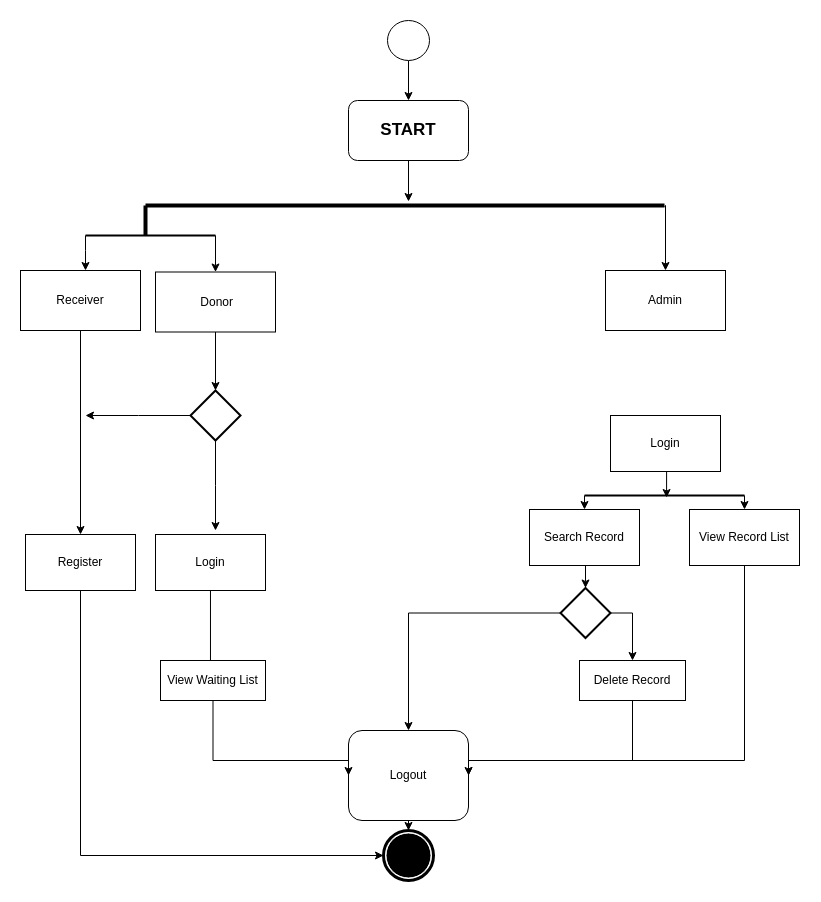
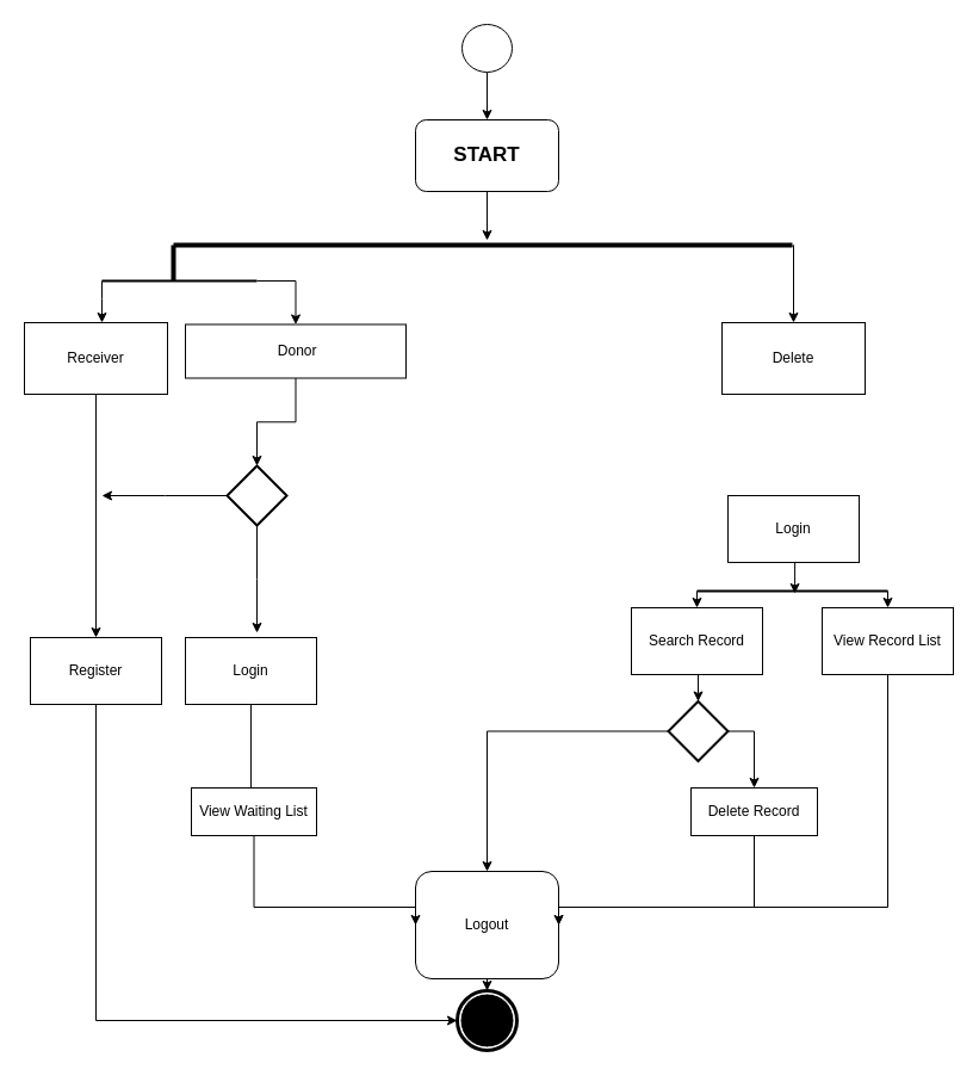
  <mxCell id="0" />
  <mxCell id="1" parent="0" />
  <mxCell id="2" style="edgeStyle=orthogonalEdgeStyle;rounded=0;orthogonalLoop=1;jettySize=auto;html=1;" edge="1" parent="1" source="3" target="5"><mxGeometry relative="1" as="geometry" /></mxCell>
  <mxCell id="3" value="" style="shape=mxgraph.bpmn.shape;html=1;verticalLabelPosition=bottom;labelBackgroundColor=#ffffff;verticalAlign=top;align=center;perimeter=ellipsePerimeter;outlineConnect=0;outline=standard;symbol=general;" vertex="1" parent="1"><mxGeometry x="387" y="20" width="42" height="40" as="geometry" /></mxCell>
  <mxCell id="4" style="edgeStyle=orthogonalEdgeStyle;rounded=0;orthogonalLoop=1;jettySize=auto;html=1;entryX=0.506;entryY=0.125;entryDx=0;entryDy=0;entryPerimeter=0;" edge="1" parent="1" source="5"><mxGeometry relative="1" as="geometry"><mxPoint x="408" y="201" as="targetPoint" /></mxGeometry></mxCell>
  <mxCell id="5" value="&lt;font style=&quot;font-size: 17px&quot;&gt;&lt;b&gt;START&lt;/b&gt;&lt;/font&gt;" style="rounded=1;whiteSpace=wrap;html=1;" vertex="1" parent="1"><mxGeometry x="348" y="100" width="120" height="60" as="geometry" /></mxCell>
  <mxCell id="6" style="edgeStyle=orthogonalEdgeStyle;rounded=0;orthogonalLoop=1;jettySize=auto;html=1;" edge="1" parent="1" source="7" target="11"><mxGeometry relative="1" as="geometry" /></mxCell>
- <mxCell id="7" value="&amp;nbsp;Donor" style="rounded=0;whiteSpace=wrap;html=1;" vertex="1" parent="1"><mxGeometry x="155" y="271.5" width="120" height="60" as="geometry" /></mxCell>
- <mxCell id="8" value="Admin" style="rounded=0;whiteSpace=wrap;html=1;" vertex="1" parent="1"><mxGeometry x="605" y="270" width="120" height="60" as="geometry" /></mxCell>
+ <mxCell id="7" value="&amp;nbsp;Donor" style="rounded=0;whiteSpace=wrap;html=1;" vertex="1" parent="1"><mxGeometry x="155" y="271.5" width="185" height="45" as="geometry" /></mxCell>
+ <mxCell id="8" value="Delete" style="rounded=0;whiteSpace=wrap;html=1;" vertex="1" parent="1"><mxGeometry x="605" y="270" width="120" height="60" as="geometry" /></mxCell>
  <mxCell id="9" style="edgeStyle=orthogonalEdgeStyle;rounded=0;orthogonalLoop=1;jettySize=auto;html=1;" edge="1" parent="1" source="11"><mxGeometry relative="1" as="geometry"><mxPoint x="215" y="530" as="targetPoint" /></mxGeometry></mxCell>
  <mxCell id="10" style="edgeStyle=orthogonalEdgeStyle;rounded=0;orthogonalLoop=1;jettySize=auto;html=1;" edge="1" parent="1" source="11"><mxGeometry relative="1" as="geometry"><mxPoint x="85" y="415" as="targetPoint" /></mxGeometry></mxCell>
  <mxCell id="11" value="" style="strokeWidth=2;html=1;shape=mxgraph.flowchart.decision;whiteSpace=wrap;" vertex="1" parent="1"><mxGeometry x="190" y="390" width="50" height="50" as="geometry" /></mxCell>
  <mxCell id="12" style="edgeStyle=orthogonalEdgeStyle;rounded=0;orthogonalLoop=1;jettySize=auto;html=1;entryX=0;entryY=0.5;entryDx=0;entryDy=0;" edge="1" parent="1" source="13" target="34"><mxGeometry relative="1" as="geometry"><Array as="points"><mxPoint x="80" y="855" /></Array></mxGeometry></mxCell>
  <mxCell id="13" value="Register" style="rounded=0;whiteSpace=wrap;html=1;" vertex="1" parent="1"><mxGeometry x="25" y="534" width="110" height="56" as="geometry" /></mxCell>
  <mxCell id="14" style="edgeStyle=orthogonalEdgeStyle;rounded=0;orthogonalLoop=1;jettySize=auto;html=1;entryX=0.476;entryY=0.5;entryDx=0;entryDy=0;entryPerimeter=0;" edge="1" parent="1" source="15" target="38"><mxGeometry relative="1" as="geometry" /></mxCell>
  <mxCell id="15" value="Login" style="rounded=0;whiteSpace=wrap;html=1;" vertex="1" parent="1"><mxGeometry x="155" y="534" width="110" height="56" as="geometry" /></mxCell>
  <mxCell id="16" style="edgeStyle=orthogonalEdgeStyle;rounded=0;orthogonalLoop=1;jettySize=auto;html=1;exitX=0.5;exitY=1;exitDx=0;exitDy=0;entryX=0.513;entryY=0.7;entryDx=0;entryDy=0;entryPerimeter=0;" edge="1" parent="1" source="17" target="22"><mxGeometry relative="1" as="geometry" /></mxCell>
  <mxCell id="17" value="Login" style="rounded=0;whiteSpace=wrap;html=1;" vertex="1" parent="1"><mxGeometry x="610" y="415" width="110" height="56" as="geometry" /></mxCell>
  <mxCell id="18" style="edgeStyle=orthogonalEdgeStyle;rounded=0;orthogonalLoop=1;jettySize=auto;html=1;entryX=0.5;entryY=0;entryDx=0;entryDy=0;" edge="1" parent="1" source="19" target="8"><mxGeometry relative="1" as="geometry"><Array as="points"><mxPoint x="665" y="205" /></Array></mxGeometry></mxCell>
  <mxCell id="19" value="" style="line;strokeWidth=4;html=1;perimeter=backbonePerimeter;points=[];outlineConnect=0;" vertex="1" parent="1"><mxGeometry x="145" y="200" width="519" height="10" as="geometry" /></mxCell>
  <mxCell id="20" style="edgeStyle=orthogonalEdgeStyle;rounded=0;orthogonalLoop=1;jettySize=auto;html=1;exitX=0;exitY=0.5;exitDx=0;exitDy=0;exitPerimeter=0;entryX=0.5;entryY=0;entryDx=0;entryDy=0;" edge="1" parent="1" source="22" target="24"><mxGeometry relative="1" as="geometry" /></mxCell>
  <mxCell id="21" style="edgeStyle=orthogonalEdgeStyle;rounded=0;orthogonalLoop=1;jettySize=auto;html=1;exitX=1;exitY=0.5;exitDx=0;exitDy=0;exitPerimeter=0;entryX=0.5;entryY=0;entryDx=0;entryDy=0;" edge="1" parent="1" source="22" target="26"><mxGeometry relative="1" as="geometry" /></mxCell>
  <mxCell id="22" value="" style="line;strokeWidth=2;html=1;" vertex="1" parent="1"><mxGeometry x="584" y="490" width="160" height="10" as="geometry" /></mxCell>
  <mxCell id="23" style="edgeStyle=orthogonalEdgeStyle;rounded=0;orthogonalLoop=1;jettySize=auto;html=1;exitX=0.5;exitY=1;exitDx=0;exitDy=0;entryX=0.5;entryY=0;entryDx=0;entryDy=0;entryPerimeter=0;" edge="1" parent="1" source="24" target="29"><mxGeometry relative="1" as="geometry" /></mxCell>
  <mxCell id="24" value="Search Record" style="rounded=0;whiteSpace=wrap;html=1;" vertex="1" parent="1"><mxGeometry x="529" y="509" width="110" height="56" as="geometry" /></mxCell>
  <mxCell id="25" style="edgeStyle=orthogonalEdgeStyle;rounded=0;orthogonalLoop=1;jettySize=auto;html=1;entryX=1;entryY=0.5;entryDx=0;entryDy=0;" edge="1" parent="1" source="26" target="31"><mxGeometry relative="1" as="geometry"><Array as="points"><mxPoint x="744" y="760" /></Array></mxGeometry></mxCell>
  <mxCell id="26" value="View Record List" style="rounded=0;whiteSpace=wrap;html=1;" vertex="1" parent="1"><mxGeometry x="689" y="509" width="110" height="56" as="geometry" /></mxCell>
  <mxCell id="27" style="edgeStyle=orthogonalEdgeStyle;rounded=0;orthogonalLoop=1;jettySize=auto;html=1;exitX=1;exitY=0.5;exitDx=0;exitDy=0;exitPerimeter=0;entryX=0.5;entryY=0;entryDx=0;entryDy=0;" edge="1" parent="1" source="29" target="36"><mxGeometry relative="1" as="geometry" /></mxCell>
  <mxCell id="28" style="edgeStyle=orthogonalEdgeStyle;rounded=0;orthogonalLoop=1;jettySize=auto;html=1;entryX=0.5;entryY=0;entryDx=0;entryDy=0;" edge="1" parent="1" source="29" target="31"><mxGeometry relative="1" as="geometry" /></mxCell>
  <mxCell id="29" value="" style="strokeWidth=2;html=1;shape=mxgraph.flowchart.decision;whiteSpace=wrap;" vertex="1" parent="1"><mxGeometry x="560" y="587.5" width="50" height="50" as="geometry" /></mxCell>
  <mxCell id="30" style="edgeStyle=orthogonalEdgeStyle;rounded=0;orthogonalLoop=1;jettySize=auto;html=1;entryX=0.5;entryY=0;entryDx=0;entryDy=0;" edge="1" parent="1" source="31" target="34"><mxGeometry relative="1" as="geometry" /></mxCell>
  <mxCell id="31" value="Logout" style="rounded=1;whiteSpace=wrap;html=1;" vertex="1" parent="1"><mxGeometry x="348" y="730" width="120" height="90" as="geometry" /></mxCell>
  <mxCell id="32" style="edgeStyle=orthogonalEdgeStyle;rounded=0;orthogonalLoop=1;jettySize=auto;html=1;entryX=0.5;entryY=0;entryDx=0;entryDy=0;" edge="1" parent="1" source="33" target="13"><mxGeometry relative="1" as="geometry" /></mxCell>
  <mxCell id="33" value="Receiver" style="rounded=0;whiteSpace=wrap;html=1;" vertex="1" parent="1"><mxGeometry x="20" y="270" width="120" height="60" as="geometry" /></mxCell>
  <mxCell id="34" value="" style="shape=mxgraph.bpmn.shape;html=1;verticalLabelPosition=bottom;labelBackgroundColor=#ffffff;verticalAlign=top;align=center;perimeter=ellipsePerimeter;outlineConnect=0;outline=end;symbol=terminate;" vertex="1" parent="1"><mxGeometry x="383" y="830" width="50" height="50" as="geometry" /></mxCell>
  <mxCell id="35" style="edgeStyle=orthogonalEdgeStyle;rounded=0;orthogonalLoop=1;jettySize=auto;html=1;entryX=1;entryY=0.5;entryDx=0;entryDy=0;" edge="1" parent="1" source="36" target="31"><mxGeometry relative="1" as="geometry"><Array as="points"><mxPoint x="632" y="760" /></Array></mxGeometry></mxCell>
  <mxCell id="36" value="Delete Record" style="rounded=0;whiteSpace=wrap;html=1;" vertex="1" parent="1"><mxGeometry x="579" y="660" width="106" height="40" as="geometry" /></mxCell>
  <mxCell id="37" style="edgeStyle=orthogonalEdgeStyle;rounded=0;orthogonalLoop=1;jettySize=auto;html=1;entryX=0;entryY=0.5;entryDx=0;entryDy=0;" edge="1" parent="1" source="38" target="31"><mxGeometry relative="1" as="geometry"><Array as="points"><mxPoint x="213" y="760" /></Array></mxGeometry></mxCell>
  <mxCell id="38" value="View Waiting List" style="rounded=0;whiteSpace=wrap;html=1;" vertex="1" parent="1"><mxGeometry x="160" y="660" width="105" height="40" as="geometry" /></mxCell>
  <mxCell id="39" style="edgeStyle=orthogonalEdgeStyle;rounded=0;orthogonalLoop=1;jettySize=auto;html=1;exitX=1;exitY=0.5;exitDx=0;exitDy=0;exitPerimeter=0;entryX=0.5;entryY=0;entryDx=0;entryDy=0;" edge="1" parent="1" source="41" target="7"><mxGeometry relative="1" as="geometry" /></mxCell>
  <mxCell id="40" style="edgeStyle=orthogonalEdgeStyle;rounded=0;orthogonalLoop=1;jettySize=auto;html=1;exitX=0;exitY=0.5;exitDx=0;exitDy=0;exitPerimeter=0;" edge="1" parent="1" source="41"><mxGeometry relative="1" as="geometry"><mxPoint x="85" y="270" as="targetPoint" /><Array as="points"><mxPoint x="85" y="250" /><mxPoint x="85" y="250" /></Array></mxGeometry></mxCell>
  <mxCell id="41" value="" style="line;strokeWidth=2;html=1;" vertex="1" parent="1"><mxGeometry x="85" y="230" width="130" height="10" as="geometry" /></mxCell>
  <mxCell id="42" value="" style="line;strokeWidth=4;direction=south;html=1;perimeter=backbonePerimeter;points=[];outlineConnect=0;" vertex="1" parent="1"><mxGeometry x="140" y="205" width="10" height="30" as="geometry" /></mxCell>
